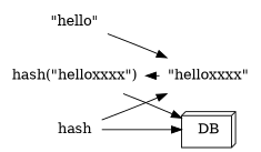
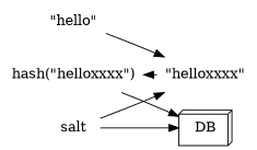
  digraph {
    rankdir=LR
    ranksep=0.2
    node [shape=none]
-   salt [label=hash]
+   salt
    n2 [label="hash(\"helloxxxx\")"]
    n3 [label="\"hello\""]
    n4 [label="\"helloxxxx\""]
    DB [shape=box3d]
    subgraph sub_1 {
      rank=same
      salt
      n2
    }
    salt -> n4
    salt -> DB
    n2 -> DB
    n3 -> n4
    n4 -> n2
  }
